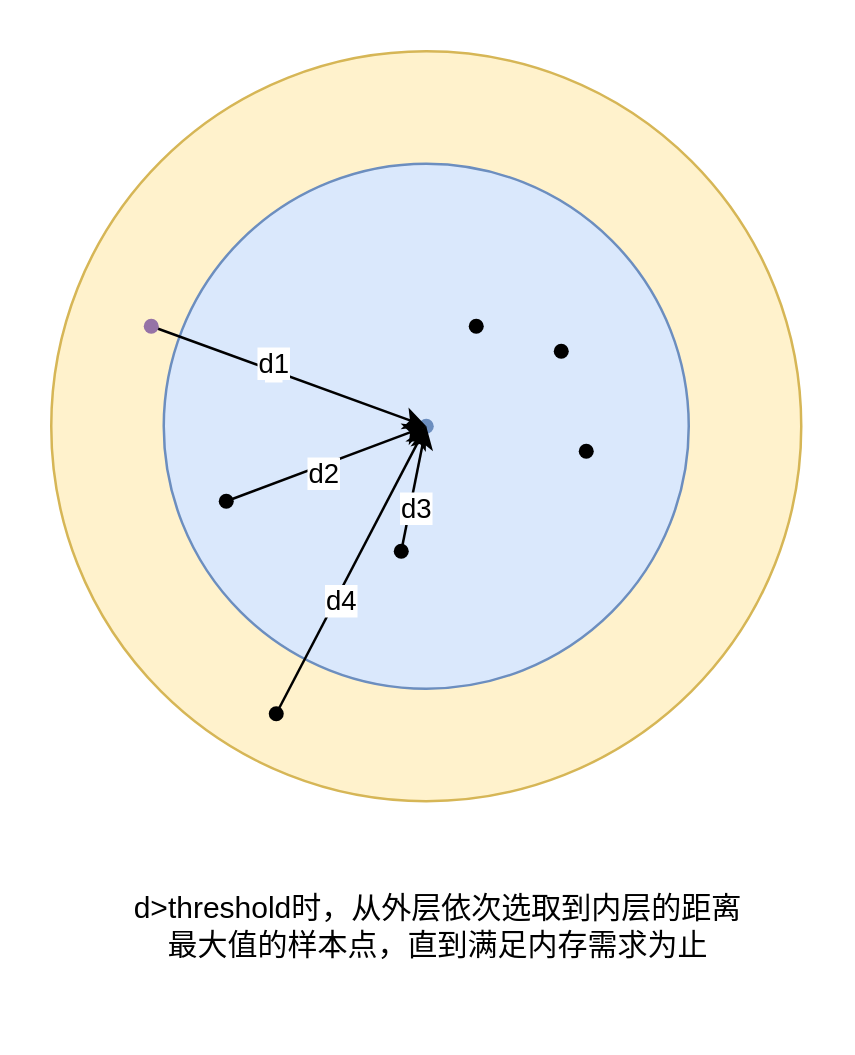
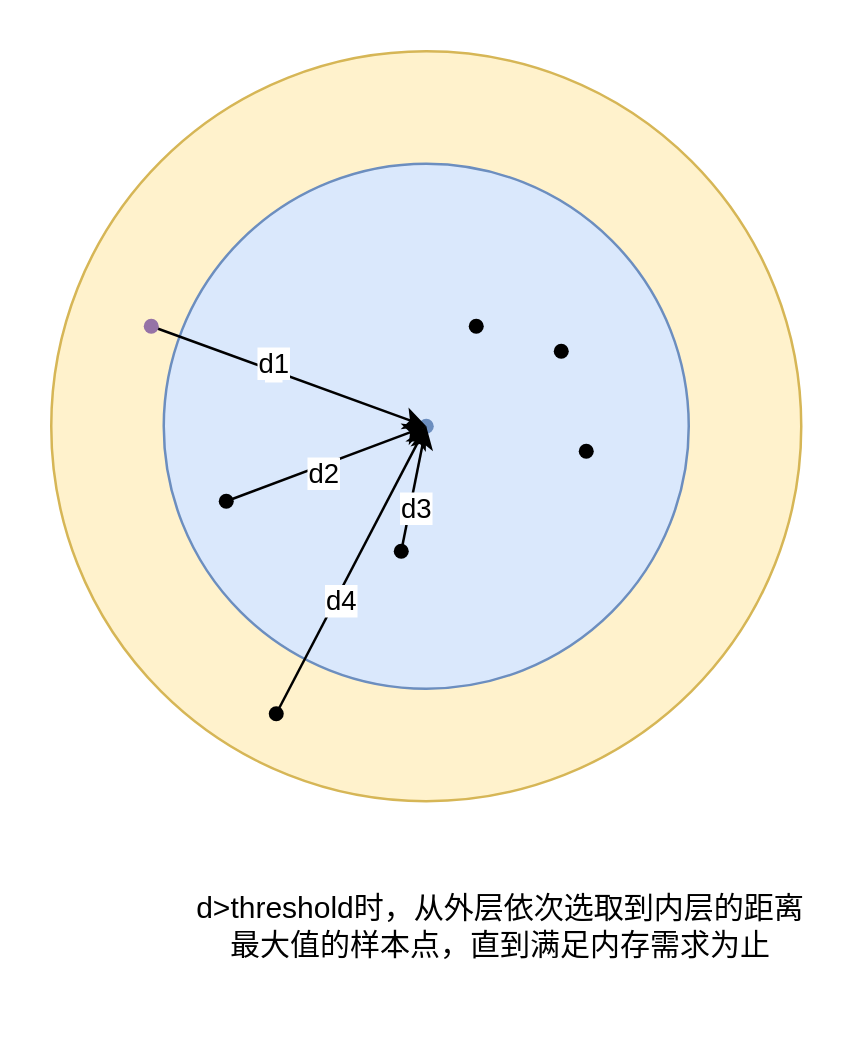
  <mxCell id="0" />
  <mxCell id="1" parent="0" />
  <mxCell id="2" value="" style="ellipse;whiteSpace=wrap;html=1;aspect=fixed;fillColor=#fff2cc;strokeColor=#d6b656;" parent="1" vertex="1"><mxGeometry x="20" y="20" width="300" height="300" as="geometry" /></mxCell>
  <mxCell id="3" value="" style="ellipse;whiteSpace=wrap;html=1;aspect=fixed;fillColor=#dae8fc;strokeColor=#6c8ebf;" parent="1" vertex="1"><mxGeometry x="65" y="65" width="210" height="210" as="geometry" /></mxCell>
  <mxCell id="4" value="" style="shape=waypoint;sketch=0;size=6;pointerEvents=1;points=[];fillColor=#dae8fc;resizable=0;rotatable=0;perimeter=centerPerimeter;snapToPoint=1;strokeColor=#6c8ebf;" parent="1" vertex="1"><mxGeometry x="160" y="160" width="20" height="20" as="geometry" /></mxCell>
  <mxCell id="5" value="" style="shape=waypoint;sketch=0;size=6;pointerEvents=1;points=[];fillColor=none;resizable=0;rotatable=0;perimeter=centerPerimeter;snapToPoint=1;" parent="1" vertex="1"><mxGeometry x="180" y="120" width="20" height="20" as="geometry" /></mxCell>
  <mxCell id="6" value="" style="shape=waypoint;sketch=0;size=6;pointerEvents=1;points=[];fillColor=none;resizable=0;rotatable=0;perimeter=centerPerimeter;snapToPoint=1;" parent="1" vertex="1"><mxGeometry x="224" y="170" width="20" height="20" as="geometry" /></mxCell>
  <mxCell id="7" value="" style="shape=waypoint;sketch=0;size=6;pointerEvents=1;points=[];fillColor=none;resizable=0;rotatable=0;perimeter=centerPerimeter;snapToPoint=1;" parent="1" vertex="1"><mxGeometry x="214" y="130" width="20" height="20" as="geometry" /></mxCell>
  <mxCell id="8" value="" style="shape=waypoint;sketch=0;size=6;pointerEvents=1;points=[];fillColor=none;resizable=0;rotatable=0;perimeter=centerPerimeter;snapToPoint=1;" parent="1" vertex="1"><mxGeometry x="80" y="190" width="20" height="20" as="geometry" /></mxCell>
  <mxCell id="9" style="rounded=0;orthogonalLoop=1;jettySize=auto;html=1;" parent="1" source="12" target="4" edge="1"><mxGeometry relative="1" as="geometry" /></mxCell>
  <mxCell id="10" value="D" style="edgeLabel;html=1;align=center;verticalAlign=middle;resizable=0;points=[];" parent="9" vertex="1" connectable="0"><mxGeometry x="-0.121" y="2" relative="1" as="geometry"><mxPoint as="offset" /></mxGeometry></mxCell>
  <mxCell id="11" value="d1" style="edgeLabel;html=1;align=center;verticalAlign=middle;resizable=0;points=[];" parent="9" vertex="1" connectable="0"><mxGeometry x="-0.128" y="3" relative="1" as="geometry"><mxPoint as="offset" /></mxGeometry></mxCell>
  <mxCell id="12" value="" style="shape=waypoint;sketch=0;size=6;pointerEvents=1;points=[];fillColor=#e1d5e7;resizable=0;rotatable=0;perimeter=centerPerimeter;snapToPoint=1;strokeColor=#9673a6;" parent="1" vertex="1"><mxGeometry x="50" y="120" width="20" height="20" as="geometry" /></mxCell>
  <mxCell id="13" style="rounded=0;orthogonalLoop=1;jettySize=auto;html=1;" parent="1" source="15" edge="1"><mxGeometry relative="1" as="geometry"><mxPoint x="170" y="170" as="targetPoint" /></mxGeometry></mxCell>
  <mxCell id="14" value="d3" style="edgeLabel;html=1;align=center;verticalAlign=middle;resizable=0;points=[];" parent="13" vertex="1" connectable="0"><mxGeometry x="-0.279" y="-2" relative="1" as="geometry"><mxPoint as="offset" /></mxGeometry></mxCell>
  <mxCell id="15" value="" style="shape=waypoint;sketch=0;size=6;pointerEvents=1;points=[];fillColor=none;resizable=0;rotatable=0;perimeter=centerPerimeter;snapToPoint=1;" parent="1" vertex="1"><mxGeometry x="150" y="210" width="20" height="20" as="geometry" /></mxCell>
  <mxCell id="16" style="rounded=0;orthogonalLoop=1;jettySize=auto;html=1;entryX=0.06;entryY=0.78;entryDx=0;entryDy=0;entryPerimeter=0;" parent="1" source="8" target="4" edge="1"><mxGeometry relative="1" as="geometry" /></mxCell>
  <mxCell id="17" value="d2" style="edgeLabel;html=1;align=center;verticalAlign=middle;resizable=0;points=[];" parent="16" vertex="1" connectable="0"><mxGeometry x="-0.076" y="-2" relative="1" as="geometry"><mxPoint x="1" as="offset" /></mxGeometry></mxCell>
  <mxCell id="18" value="" style="shape=waypoint;sketch=0;size=6;pointerEvents=1;points=[];fillColor=none;resizable=0;rotatable=0;perimeter=centerPerimeter;snapToPoint=1;" parent="1" vertex="1"><mxGeometry x="100" y="275" width="20" height="20" as="geometry" /></mxCell>
  <mxCell id="19" style="rounded=0;orthogonalLoop=1;jettySize=auto;html=1;entryX=0.1;entryY=0.86;entryDx=0;entryDy=0;entryPerimeter=0;" parent="1" source="18" target="4" edge="1"><mxGeometry relative="1" as="geometry" /></mxCell>
  <mxCell id="20" value="d4" style="edgeLabel;html=1;align=center;verticalAlign=middle;resizable=0;points=[];" parent="19" vertex="1" connectable="0"><mxGeometry x="-0.193" y="-2" relative="1" as="geometry"><mxPoint as="offset" /></mxGeometry></mxCell>
- <mxCell id="21" value="d&amp;gt;threshold时，从外层依次选取到内层的距离最大值的样本点，直到满足内存需求为止" style="text;strokeColor=none;align=center;fillColor=none;html=1;verticalAlign=middle;whiteSpace=wrap;rounded=0;" parent="1" vertex="1"><mxGeometry x="50" y="340" width="250" height="60" as="geometry" /></mxCell>
+ <mxCell id="21" value="d&amp;gt;threshold时，从外层依次选取到内层的距离最大值的样本点，直到满足内存需求为止" style="text;strokeColor=none;align=center;fillColor=none;html=1;verticalAlign=middle;whiteSpace=wrap;rounded=0;" parent="1" vertex="1"><mxGeometry x="75" y="340" width="250" height="60" as="geometry" /></mxCell>
